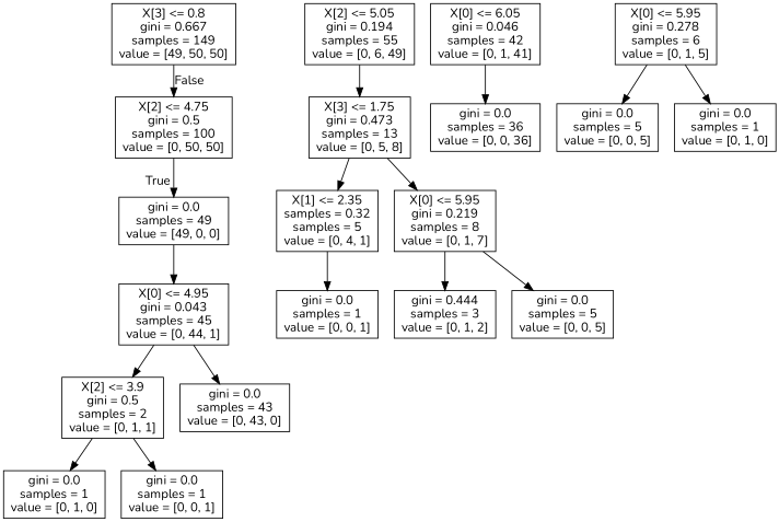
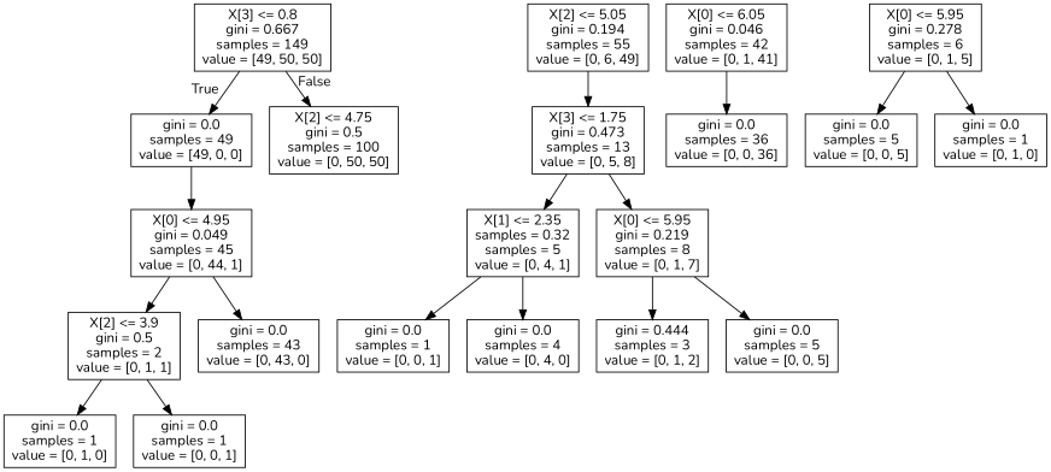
  digraph {
    fontname=Nunito
    node [fontname=Nunito shape=box]
    edge [fontname=Nunito]
    n1 [label="X[3] <= 0.8\ngini = 0.667\nsamples = 149\nvalue = [49, 50, 50]"]
    n2 [label="gini = 0.0\nsamples = 49\nvalue = [49, 0, 0]"]
    n3 [label="X[2] <= 4.75\ngini = 0.5\nsamples = 100\nvalue = [0, 50, 50]"]
-   n4 [label="X[0] <= 4.95\ngini = 0.043\nsamples = 45\nvalue = [0, 44, 1]"]
+   n4 [label="X[0] <= 4.95\ngini = 0.049\nsamples = 45\nvalue = [0, 44, 1]"]
    n5 [label="X[2] <= 3.9\ngini = 0.5\nsamples = 2\nvalue = [0, 1, 1]"]
    n6 [label="gini = 0.0\nsamples = 43\nvalue = [0, 43, 0]"]
    n7 [label="X[2] <= 5.05\ngini = 0.194\nsamples = 55\nvalue = [0, 6, 49]"]
    n8 [label="X[3] <= 1.75\ngini = 0.473\nsamples = 13\nvalue = [0, 5, 8]"]
    n9 [label="gini = 0.0\nsamples = 1\nvalue = [0, 1, 0]"]
    n10 [label="gini = 0.0\nsamples = 1\nvalue = [0, 0, 1]"]
    n11 [label="X[1] <= 2.35\nsamples = 0.32\nsamples = 5\nvalue = [0, 4, 1]"]
    n12 [label="X[0] <= 5.95\ngini = 0.219\nsamples = 8\nvalue = [0, 1, 7]"]
    n13 [label="X[0] <= 6.05\ngini = 0.046\nsamples = 42\nvalue = [0, 1, 41]"]
    n14 [label="gini = 0.0\nsamples = 36\nvalue = [0, 0, 36]"]
    n15 [label="gini = 0.0\nsamples = 1\nvalue = [0, 0, 1]"]
+   n16 [label="gini = 0.0\nsamples = 4\nvalue = [0, 4, 0]"]
    n17 [label="gini = 0.444\nsamples = 3\nvalue = [0, 1, 2]"]
    n18 [label="gini = 0.0\nsamples = 5\nvalue = [0, 0, 5]"]
    n19 [label="X[0] <= 5.95\ngini = 0.278\nsamples = 6\nvalue = [0, 1, 5]"]
    n20 [label="gini = 0.0\nsamples = 5\nvalue = [0, 0, 5]"]
    n21 [label="gini = 0.0\nsamples = 1\nvalue = [0, 1, 0]"]
-   n3 -> n2 [headlabel=True labelangle=45 labeldistance=2.5]
+   n1 -> n2 [headlabel=True labelangle=45 labeldistance=2.5]
    n1 -> n3 [headlabel=False labelangle=-45 labeldistance=2.5]
    n2 -> n4
    n4 -> n5
    n4 -> n6
    n5 -> n9
    n5 -> n10
    n7 -> n8
    n8 -> n11
    n8 -> n12
    n11 -> n15
+   n11 -> n16
    n12 -> n17
    n12 -> n18
    n13 -> n14
    n19 -> n20
    n19 -> n21
  }
